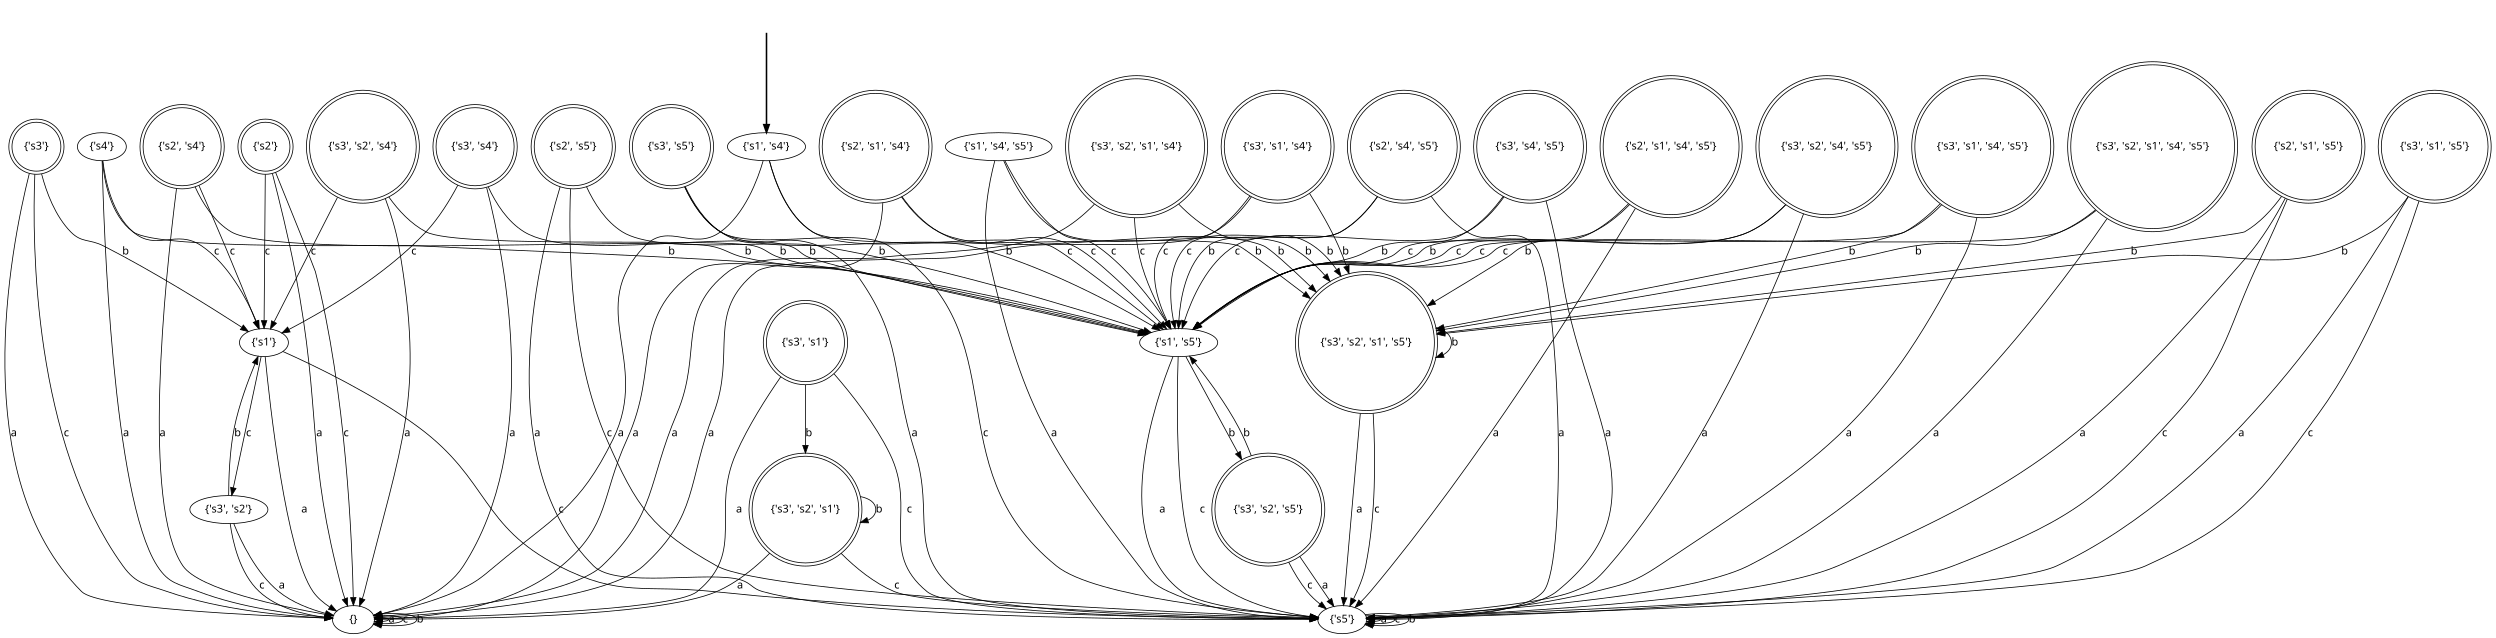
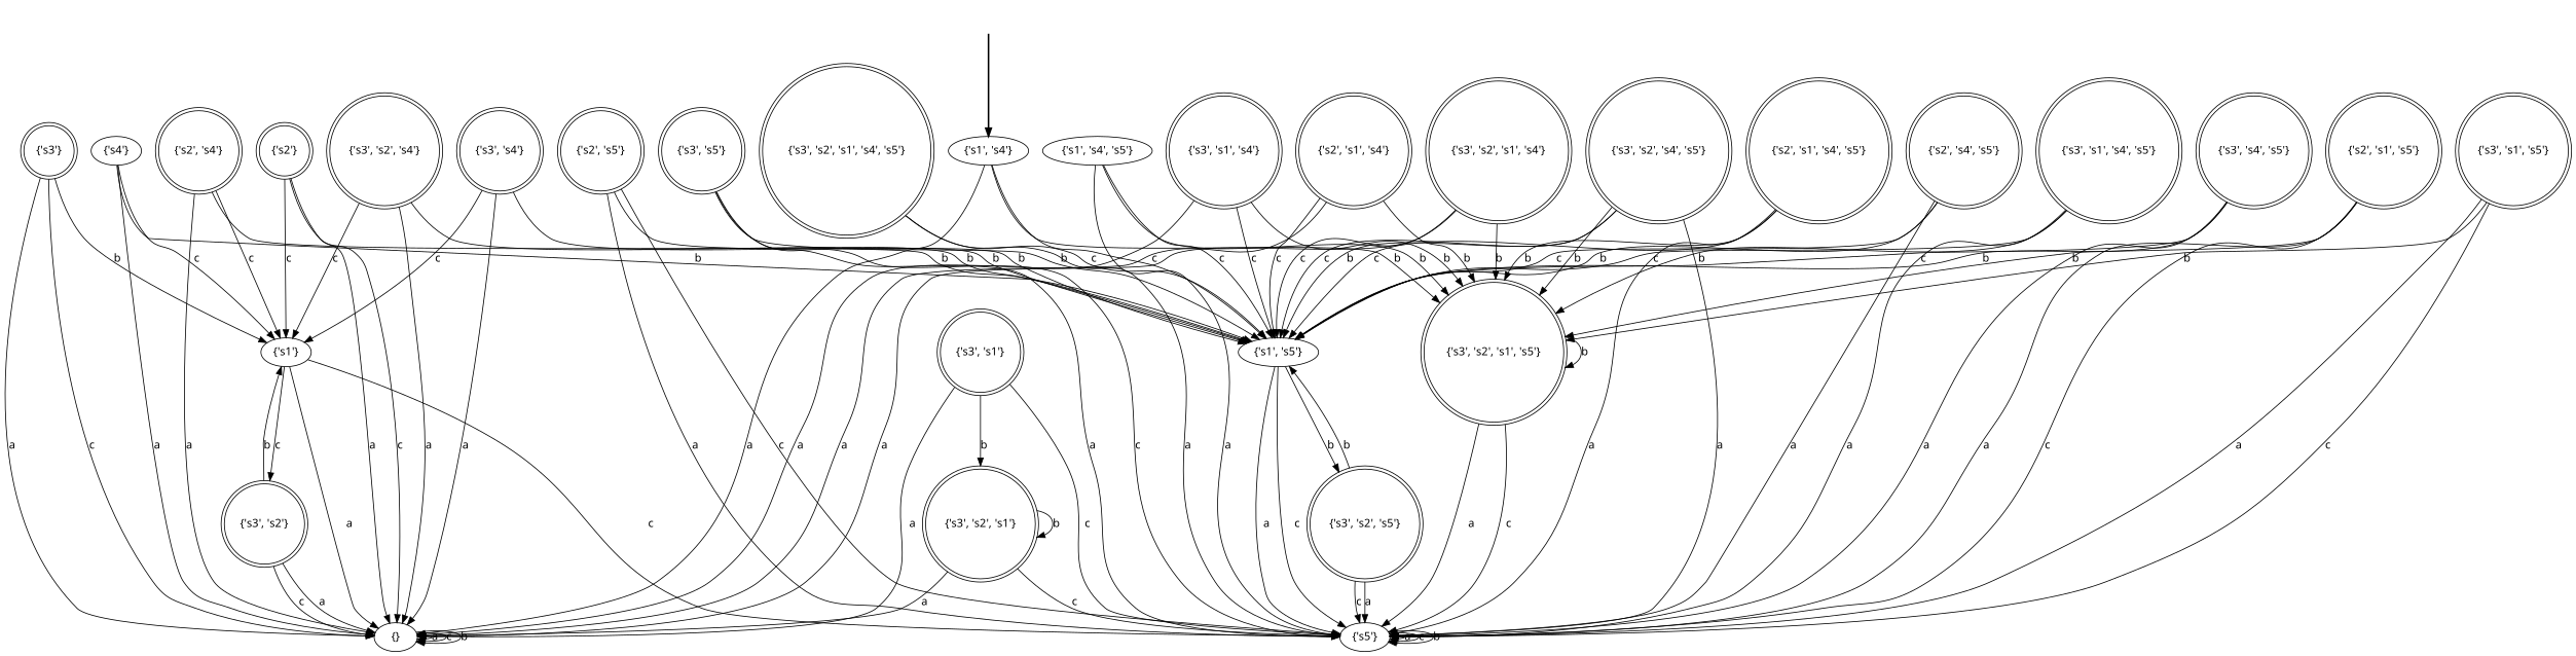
  digraph {
    fontname="Noto Sans"
    node [fontname="Noto Sans" shape=doublecircle]
    edge [fontname="Noto Sans"]
    fake [style=invisible shape=""]
    "{'s1', 's4'}" [root=true shape=""]
    "{'s1', 's5'}" [shape=""]
    "{'s3', 's2', 's1', 's5'}"
    "{}" [shape=""]
    "{'s1', 's4', 's5'}" [shape=""]
    "{'s5'}" [shape=""]
    "{'s3', 's2', 's5'}"
    "{'s2', 's5'}"
    "{'s3', 's2', 's1', 's4'}"
    "{'s3', 's1', 's4'}"
    "{'s2'}"
    "{'s1'}" [shape=""]
-   "{'s3', 's2'}" [shape=ellipse]
+   "{'s3', 's2'}"
    "{'s2', 's1', 's5'}"
    "{'s3', 's2', 's4'}"
    "{'s3', 's5'}"
    "{'s2', 's4', 's5'}"
    "{'s3', 's4', 's5'}"
    "{'s3', 's1'}"
    "{'s3', 's2', 's1'}"
    "{'s2', 's1', 's4', 's5'}"
    "{'s3', 's1', 's4', 's5'}"
    "{'s2', 's1', 's4'}"
    "{'s3'}"
    "{'s3', 's2', 's4', 's5'}"
    "{'s3', 's2', 's1', 's4', 's5'}"
    "{'s4'}" [shape=""]
    "{'s2', 's4'}"
    "{'s3', 's4'}"
    "{'s3', 's1', 's5'}"
    fake -> "{'s1', 's4'}" [style=bold]
    "{'s1', 's4'}" -> "{'s1', 's5'}" [label=c]
    "{'s1', 's4'}" -> "{'s3', 's2', 's1', 's5'}" [label=b]
    "{'s1', 's4'}" -> "{}" [label=a]
    "{'s1', 's5'}" -> "{'s5'}" [label=a]
    "{'s1', 's5'}" -> "{'s5'}" [label=c]
    "{'s1', 's5'}" -> "{'s3', 's2', 's5'}" [label=b]
    "{'s3', 's2', 's1', 's5'}" -> "{'s3', 's2', 's1', 's5'}" [label=b]
    "{'s3', 's2', 's1', 's5'}" -> "{'s5'}" [label=a]
    "{'s3', 's2', 's1', 's5'}" -> "{'s5'}" [label=c]
    "{}" -> "{}" [label=a]
    "{}" -> "{}" [label=c]
    "{}" -> "{}" [label=b]
    "{'s1', 's4', 's5'}" -> "{'s1', 's5'}" [label=c]
    "{'s1', 's4', 's5'}" -> "{'s3', 's2', 's1', 's5'}" [label=b]
    "{'s1', 's4', 's5'}" -> "{'s5'}" [label=a]
    "{'s5'}" -> "{'s5'}" [label=a]
    "{'s5'}" -> "{'s5'}" [label=c]
    "{'s5'}" -> "{'s5'}" [label=b]
    "{'s3', 's2', 's5'}" -> "{'s1', 's5'}" [label=b]
    "{'s3', 's2', 's5'}" -> "{'s5'}" [label=a]
    "{'s3', 's2', 's5'}" -> "{'s5'}" [label=c]
    "{'s2', 's5'}" -> "{'s1', 's5'}" [label=b]
    "{'s2', 's5'}" -> "{'s5'}" [label=a]
    "{'s2', 's5'}" -> "{'s5'}" [label=c]
    "{'s3', 's2', 's1', 's4'}" -> "{'s1', 's5'}" [label=c]
    "{'s3', 's2', 's1', 's4'}" -> "{'s3', 's2', 's1', 's5'}" [label=b]
    "{'s3', 's2', 's1', 's4'}" -> "{}" [label=a]
    "{'s3', 's1', 's4'}" -> "{'s1', 's5'}" [label=c]
    "{'s3', 's1', 's4'}" -> "{'s3', 's2', 's1', 's5'}" [label=b]
    "{'s3', 's1', 's4'}" -> "{}" [label=a]
    "{'s2'}" -> "{}" [label=a]
    "{'s2'}" -> "{}" [label=c]
    "{'s2'}" -> "{'s1'}" [label=c]
    "{'s1'}" -> "{}" [label=a]
    "{'s1'}" -> "{'s5'}" [label=c]
    "{'s1'}" -> "{'s3', 's2'}" [label=c]
    "{'s3', 's2'}" -> "{}" [label=a]
    "{'s3', 's2'}" -> "{}" [label=c]
    "{'s3', 's2'}" -> "{'s1'}" [label=b]
    "{'s2', 's1', 's5'}" -> "{'s3', 's2', 's1', 's5'}" [label=b]
    "{'s2', 's1', 's5'}" -> "{'s5'}" [label=a]
    "{'s2', 's1', 's5'}" -> "{'s5'}" [label=c]
    "{'s3', 's2', 's4'}" -> "{'s1', 's5'}" [label=b]
    "{'s3', 's2', 's4'}" -> "{}" [label=a]
    "{'s3', 's2', 's4'}" -> "{'s1'}" [label=c]
    "{'s3', 's5'}" -> "{'s1', 's5'}" [label=b]
    "{'s3', 's5'}" -> "{'s5'}" [label=a]
    "{'s3', 's5'}" -> "{'s5'}" [label=c]
    "{'s2', 's4', 's5'}" -> "{'s1', 's5'}" [label=c]
    "{'s2', 's4', 's5'}" -> "{'s1', 's5'}" [label=b]
    "{'s2', 's4', 's5'}" -> "{'s5'}" [label=a]
    "{'s3', 's4', 's5'}" -> "{'s1', 's5'}" [label=c]
    "{'s3', 's4', 's5'}" -> "{'s1', 's5'}" [label=b]
    "{'s3', 's4', 's5'}" -> "{'s5'}" [label=a]
    "{'s3', 's1'}" -> "{}" [label=a]
    "{'s3', 's1'}" -> "{'s5'}" [label=c]
    "{'s3', 's1'}" -> "{'s3', 's2', 's1'}" [label=b]
    "{'s3', 's2', 's1'}" -> "{}" [label=a]
    "{'s3', 's2', 's1'}" -> "{'s5'}" [label=c]
    "{'s3', 's2', 's1'}" -> "{'s3', 's2', 's1'}" [label=b]
    "{'s2', 's1', 's4', 's5'}" -> "{'s1', 's5'}" [label=c]
    "{'s2', 's1', 's4', 's5'}" -> "{'s3', 's2', 's1', 's5'}" [label=b]
    "{'s2', 's1', 's4', 's5'}" -> "{'s5'}" [label=a]
    "{'s3', 's1', 's4', 's5'}" -> "{'s1', 's5'}" [label=c]
    "{'s3', 's1', 's4', 's5'}" -> "{'s3', 's2', 's1', 's5'}" [label=b]
    "{'s3', 's1', 's4', 's5'}" -> "{'s5'}" [label=a]
    "{'s2', 's1', 's4'}" -> "{'s1', 's5'}" [label=c]
    "{'s2', 's1', 's4'}" -> "{'s3', 's2', 's1', 's5'}" [label=b]
    "{'s2', 's1', 's4'}" -> "{}" [label=a]
    "{'s3'}" -> "{}" [label=a]
    "{'s3'}" -> "{}" [label=c]
    "{'s3'}" -> "{'s1'}" [label=b]
    "{'s3', 's2', 's4', 's5'}" -> "{'s1', 's5'}" [label=c]
    "{'s3', 's2', 's4', 's5'}" -> "{'s1', 's5'}" [label=b]
    "{'s3', 's2', 's4', 's5'}" -> "{'s5'}" [label=a]
    "{'s3', 's2', 's1', 's4', 's5'}" -> "{'s1', 's5'}" [label=c]
-   "{'s3', 's2', 's1', 's4', 's5'}" -> "{'s3', 's2', 's1', 's5'}" [label=b]
+   "{'s3', 's2', 's4', 's5'}" -> "{'s3', 's2', 's1', 's5'}" [label=b]
    "{'s3', 's2', 's1', 's4', 's5'}" -> "{'s5'}" [label=a]
    "{'s4'}" -> "{'s1', 's5'}" [label=b]
    "{'s4'}" -> "{}" [label=a]
    "{'s4'}" -> "{'s1'}" [label=c]
    "{'s2', 's4'}" -> "{'s1', 's5'}" [label=b]
    "{'s2', 's4'}" -> "{}" [label=a]
    "{'s2', 's4'}" -> "{'s1'}" [label=c]
    "{'s3', 's4'}" -> "{'s1', 's5'}" [label=b]
    "{'s3', 's4'}" -> "{}" [label=a]
    "{'s3', 's4'}" -> "{'s1'}" [label=c]
    "{'s3', 's1', 's5'}" -> "{'s3', 's2', 's1', 's5'}" [label=b]
    "{'s3', 's1', 's5'}" -> "{'s5'}" [label=a]
    "{'s3', 's1', 's5'}" -> "{'s5'}" [label=c]
  }
